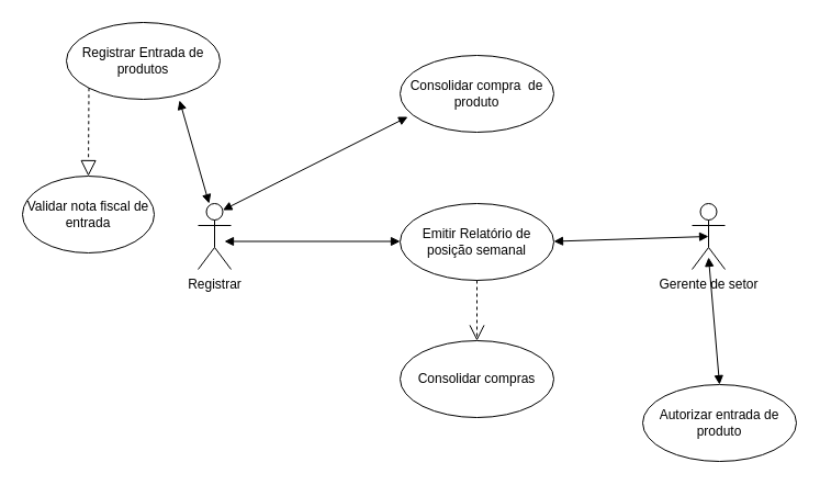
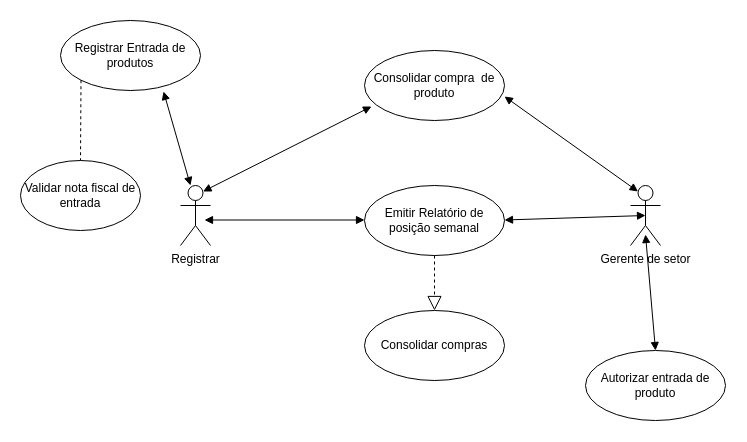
  <mxCell id="0" />
  <mxCell id="1" parent="0" />
  <mxCell id="2" value="Registrar" style="shape=umlActor;verticalLabelPosition=bottom;verticalAlign=top;html=1;" vertex="1" parent="1"><mxGeometry x="180" y="185" width="30" height="60" as="geometry" /></mxCell>
  <mxCell id="3" value="Registrar Entrada de produtos" style="ellipse;whiteSpace=wrap;html=1;" vertex="1" parent="1"><mxGeometry x="60" width="140" height="70" as="geometry" y="20" /></mxCell>
  <mxCell id="4" value="Gerente de setor" style="shape=umlActor;verticalLabelPosition=bottom;verticalAlign=top;html=1;" vertex="1" parent="1"><mxGeometry x="630" y="185" width="30" height="60" as="geometry" /></mxCell>
  <mxCell id="5" value="Emitir Relatório de posição semanal" style="ellipse;whiteSpace=wrap;html=1;" vertex="1" parent="1"><mxGeometry x="364" y="185" width="140" height="70" as="geometry" /></mxCell>
  <mxCell id="6" value="Consolidar compra&amp;nbsp; de produto" style="ellipse;whiteSpace=wrap;html=1;" vertex="1" parent="1"><mxGeometry x="364" y="50" width="140" height="70" as="geometry" /></mxCell>
  <mxCell id="7" value="" style="endArrow=block;startArrow=block;endFill=1;startFill=1;html=1;rounded=0;" edge="1" parent="1"><mxGeometry width="160" relative="1" as="geometry"><mxPoint x="204" y="219.5" as="sourcePoint" /><mxPoint x="364" y="219.5" as="targetPoint" /></mxGeometry></mxCell>
+ <mxCell id="8" value="" style="endArrow=block;startArrow=block;endFill=1;startFill=1;html=1;rounded=0;entryX=0.25;entryY=0.1;entryDx=0;entryDy=0;entryPerimeter=0;exitX=1;exitY=0.657;exitDx=0;exitDy=0;exitPerimeter=0;" edge="1" parent="1" source="6" target="4"><mxGeometry width="160" relative="1" as="geometry"><mxPoint x="480" y="170" as="sourcePoint" /><mxPoint x="640" y="170" as="targetPoint" /><Array as="points" /></mxGeometry></mxCell>
  <mxCell id="9" value="" style="endArrow=block;startArrow=block;endFill=1;startFill=1;html=1;rounded=0;entryX=0.05;entryY=0.8;entryDx=0;entryDy=0;entryPerimeter=0;exitX=0.75;exitY=0.1;exitDx=0;exitDy=0;exitPerimeter=0;" edge="1" parent="1" source="2" target="6"><mxGeometry width="160" relative="1" as="geometry"><mxPoint x="195" y="180" as="sourcePoint" /><mxPoint x="355" y="180" as="targetPoint" /></mxGeometry></mxCell>
  <mxCell id="10" value="" style="endArrow=block;startArrow=block;endFill=1;startFill=1;html=1;rounded=0;exitX=0.736;exitY=1.014;exitDx=0;exitDy=0;exitPerimeter=0;" edge="1" parent="1" source="3"><mxGeometry width="160" relative="1" as="geometry"><mxPoint x="30" y="185" as="sourcePoint" /><mxPoint x="190" y="185" as="targetPoint" /></mxGeometry></mxCell>
  <mxCell id="11" value="Autorizar entrada de produto" style="ellipse;whiteSpace=wrap;html=1;" vertex="1" parent="1"><mxGeometry x="585" y="350" width="140" height="70" as="geometry" /></mxCell>
  <mxCell id="12" value="" style="endArrow=block;startArrow=block;endFill=1;startFill=1;html=1;rounded=0;exitX=0.5;exitY=0;exitDx=0;exitDy=0;entryX=0.5;entryY=0.817;entryDx=0;entryDy=0;entryPerimeter=0;" edge="1" parent="1" source="11" target="4"><mxGeometry width="160" relative="1" as="geometry"><mxPoint x="575" y="290" as="sourcePoint" /><mxPoint x="735" y="290" as="targetPoint" /></mxGeometry></mxCell>
  <mxCell id="13" value="" style="endArrow=block;startArrow=block;endFill=1;startFill=1;html=1;rounded=0;entryX=0.5;entryY=0.5;entryDx=0;entryDy=0;entryPerimeter=0;" edge="1" parent="1" target="4"><mxGeometry width="160" relative="1" as="geometry"><mxPoint x="504" y="219.5" as="sourcePoint" /><mxPoint x="630" y="220" as="targetPoint" /></mxGeometry></mxCell>
  <mxCell id="14" value="Consolidar compras" style="ellipse;whiteSpace=wrap;html=1;" vertex="1" parent="1"><mxGeometry x="364" y="310" width="140" height="70" as="geometry" /></mxCell>
- <mxCell id="15" value="" style="endArrow=open;dashed=1;endFill=0;endSize=12;html=1;rounded=0;exitX=0.5;exitY=1;exitDx=0;exitDy=0;entryX=0.5;entryY=0;entryDx=0;entryDy=0;" edge="1" parent="1" source="5" target="14"><mxGeometry width="160" relative="1" as="geometry"><mxPoint x="364" y="270" as="sourcePoint" /><mxPoint x="524" y="270" as="targetPoint" /></mxGeometry></mxCell>
+ <mxCell id="15" value="" style="endArrow=block;dashed=1;endFill=0;endSize=12;html=1;rounded=0;exitX=0.5;exitY=1;exitDx=0;exitDy=0;entryX=0.5;entryY=0;entryDx=0;entryDy=0;" edge="1" parent="1" source="5" target="14"><mxGeometry width="160" relative="1" as="geometry"><mxPoint x="364" y="270" as="sourcePoint" /><mxPoint x="524" y="270" as="targetPoint" /></mxGeometry></mxCell>
  <mxCell id="16" value="Validar nota fiscal de entrada" style="ellipse;whiteSpace=wrap;html=1;" vertex="1" parent="1"><mxGeometry y="160" width="120" height="70" as="geometry" x="20" /></mxCell>
- <mxCell id="17" value="" style="endArrow=block;dashed=1;endFill=0;endSize=12;html=1;rounded=0;exitX=0;exitY=1;exitDx=0;exitDy=0;entryX=0.5;entryY=0;entryDx=0;entryDy=0;" edge="1" parent="1" source="3" target="16"><mxGeometry width="160" relative="1" as="geometry"><mxPoint x="-10" y="130" as="sourcePoint" /><mxPoint x="150" y="130" as="targetPoint" /></mxGeometry></mxCell>
+ <mxCell id="17" value="" style="endArrow=none;dashed=1;endFill=0;endSize=12;html=1;rounded=0;exitX=0;exitY=1;exitDx=0;exitDy=0;entryX=0.5;entryY=0;entryDx=0;entryDy=0;" edge="1" parent="1" source="3" target="16"><mxGeometry width="160" relative="1" as="geometry"><mxPoint x="-10" y="130" as="sourcePoint" /><mxPoint x="150" y="130" as="targetPoint" /></mxGeometry></mxCell>
